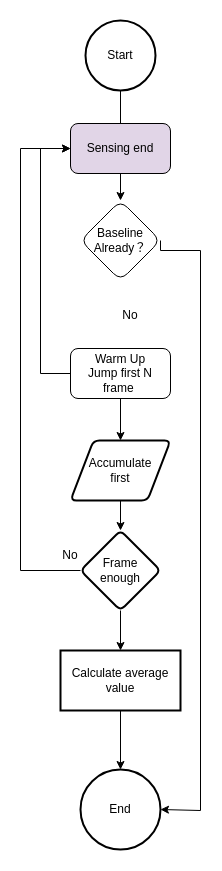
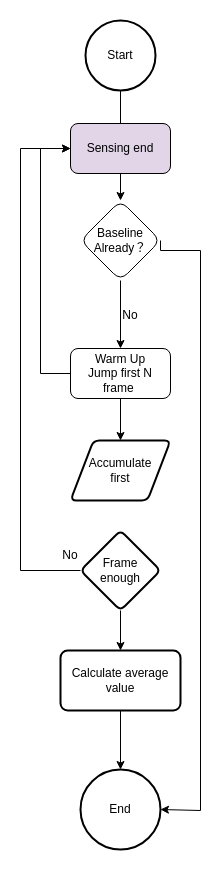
  <mxCell id="0" />
  <mxCell id="1" parent="0" />
  <mxCell id="2" value="" style="edgeStyle=orthogonalEdgeStyle;rounded=0;orthogonalLoop=1;jettySize=auto;html=1;" edge="1" parent="1" source="3" target="6"><mxGeometry relative="1" as="geometry" /></mxCell>
  <mxCell id="3" value="Sensing end" style="rounded=1;whiteSpace=wrap;html=1;fillColor=#e1d5e7;" vertex="1" parent="1"><mxGeometry x="70" y="123" width="100" height="50" as="geometry" /></mxCell>
+ <mxCell id="4" style="edgeStyle=orthogonalEdgeStyle;rounded=0;orthogonalLoop=1;jettySize=auto;html=1;exitX=0.5;exitY=1;exitDx=0;exitDy=0;entryX=0.5;entryY=0;entryDx=0;entryDy=0;align=center;" edge="1" parent="1" source="6" target="9"><mxGeometry relative="1" as="geometry" /></mxCell>
  <mxCell id="5" style="edgeStyle=orthogonalEdgeStyle;rounded=0;orthogonalLoop=1;jettySize=auto;html=1;exitX=1;exitY=0.5;exitDx=0;exitDy=0;entryX=1;entryY=0.5;entryDx=0;entryDy=0;" edge="1" parent="1" source="6" target="21"><mxGeometry relative="1" as="geometry"><Array as="points"><mxPoint x="200" y="250" /><mxPoint x="200" y="810" /></Array></mxGeometry></mxCell>
  <mxCell id="6" value="Baseline Already？" style="rhombus;whiteSpace=wrap;html=1;rounded=1;" vertex="1" parent="1"><mxGeometry x="80" y="200" width="80" height="80" as="geometry" /></mxCell>
  <mxCell id="7" style="edgeStyle=orthogonalEdgeStyle;rounded=0;orthogonalLoop=1;jettySize=auto;html=1;exitX=0.5;exitY=1;exitDx=0;exitDy=0;entryX=0.5;entryY=0;entryDx=0;entryDy=0;" edge="1" parent="1" source="9" target="14"><mxGeometry relative="1" as="geometry" /></mxCell>
  <mxCell id="8" style="edgeStyle=orthogonalEdgeStyle;rounded=0;orthogonalLoop=1;jettySize=auto;html=1;exitX=0;exitY=0.5;exitDx=0;exitDy=0;entryX=0;entryY=0.5;entryDx=0;entryDy=0;" edge="1" parent="1" source="9" target="3"><mxGeometry relative="1" as="geometry"><Array as="points"><mxPoint x="40" y="373" /><mxPoint x="40" y="148" /></Array></mxGeometry></mxCell>
  <mxCell id="9" value="Warm Up&lt;br&gt;Jump first N frame&amp;nbsp;" style="rhombus;whiteSpace=wrap;html=1;rounded=1;shape=label;perimeter=rectanglePerimeter;" vertex="1" parent="1"><mxGeometry x="70" y="348" width="100" height="50" as="geometry" /></mxCell>
  <mxCell id="10" style="edgeStyle=orthogonalEdgeStyle;rounded=0;orthogonalLoop=1;jettySize=auto;html=1;exitX=0.5;exitY=1;exitDx=0;exitDy=0;exitPerimeter=0;entryX=0.5;entryY=0;entryDx=0;entryDy=0;endArrow=none;" edge="1" parent="1" source="11" target="3"><mxGeometry relative="1" as="geometry" /></mxCell>
  <mxCell id="11" value="Start" style="strokeWidth=2;html=1;shape=mxgraph.flowchart.start_2;whiteSpace=wrap;" vertex="1" parent="1"><mxGeometry x="85" y="20" width="70" height="70" as="geometry" /></mxCell>
  <mxCell id="12" value="No" style="text;html=1;strokeColor=none;fillColor=none;align=center;verticalAlign=middle;whiteSpace=wrap;rounded=0;" vertex="1" parent="1"><mxGeometry x="100" y="300" width="60" height="30" as="geometry" /></mxCell>
- <mxCell id="13" value="" style="edgeStyle=orthogonalEdgeStyle;rounded=0;orthogonalLoop=1;jettySize=auto;html=1;" edge="1" parent="1" source="14" target="17"><mxGeometry relative="1" as="geometry" /></mxCell>
  <mxCell id="14" value="Accumulate&lt;br&gt;first" style="shape=parallelogram;html=1;strokeWidth=2;perimeter=parallelogramPerimeter;whiteSpace=wrap;rounded=1;arcSize=12;size=0.23;" vertex="1" parent="1"><mxGeometry x="70" y="440" width="100" height="60" as="geometry" /></mxCell>
  <mxCell id="15" style="edgeStyle=orthogonalEdgeStyle;rounded=0;orthogonalLoop=1;jettySize=auto;html=1;exitX=0;exitY=0.5;exitDx=0;exitDy=0;entryX=0;entryY=0.5;entryDx=0;entryDy=0;" edge="1" parent="1" source="17" target="3"><mxGeometry relative="1" as="geometry"><Array as="points"><mxPoint x="20" y="570" /><mxPoint x="20" y="148" /></Array></mxGeometry></mxCell>
  <mxCell id="16" value="" style="edgeStyle=orthogonalEdgeStyle;rounded=0;orthogonalLoop=1;jettySize=auto;html=1;" edge="1" parent="1" source="17" target="20"><mxGeometry relative="1" as="geometry" /></mxCell>
  <mxCell id="17" value="Frame enough" style="rhombus;whiteSpace=wrap;html=1;strokeWidth=2;rounded=1;arcSize=12;" vertex="1" parent="1"><mxGeometry x="80" y="530" width="80" height="80" as="geometry" /></mxCell>
  <mxCell id="18" value="No" style="text;html=1;strokeColor=none;fillColor=none;align=center;verticalAlign=middle;whiteSpace=wrap;rounded=0;" vertex="1" parent="1"><mxGeometry x="40" y="540" width="60" height="30" as="geometry" /></mxCell>
  <mxCell id="19" value="" style="edgeStyle=orthogonalEdgeStyle;rounded=0;orthogonalLoop=1;jettySize=auto;html=1;" edge="1" parent="1" source="20" target="21"><mxGeometry relative="1" as="geometry" /></mxCell>
- <mxCell id="20" value="Calculate average value" style="whiteSpace=wrap;html=1;strokeWidth=2;arcSize=12;rounded=0;" vertex="1" parent="1"><mxGeometry x="60" y="650" width="120" height="60" as="geometry" /></mxCell>
+ <mxCell id="20" value="Calculate average value" style="whiteSpace=wrap;html=1;strokeWidth=2;rounded=1;arcSize=12;" vertex="1" parent="1"><mxGeometry x="60" y="650" width="120" height="60" as="geometry" /></mxCell>
  <mxCell id="21" value="End" style="ellipse;whiteSpace=wrap;html=1;strokeWidth=2;rounded=1;arcSize=12;" vertex="1" parent="1"><mxGeometry x="80" y="769" width="80" height="80" as="geometry" /></mxCell>
